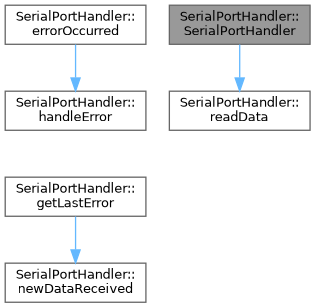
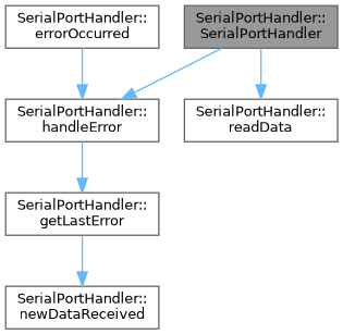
  digraph {
    rankdir=TB
    node [color=grey40 fillcolor=white fontname=Helvetica fontsize=10 shape=box style=filled]
    edge [color=steelblue1 fontname=Helvetica fontsize=10 labelfontname=Helvetica labelfontsize=10 style=solid]
    n1 [color=gray40 fillcolor=grey60 fontcolor=black height=0.2 label="SerialPortHandler::\lSerialPortHandler" width=0.4]
    n2 [height=0.2 label="SerialPortHandler::\lhandleError" width=0.4]
    n3 [height=0.2 label="SerialPortHandler::\lreadData" width=0.4]
    n4 [height=0.2 label="SerialPortHandler::\lgetLastError" width=0.4]
    n5 [height=0.2 label="SerialPortHandler::\lerrorOccurred" width=0.4]
    n6 [height=0.2 label="SerialPortHandler::\lnewDataReceived" width=0.4]
+   n1 -> n2
    n1 -> n3
+   n2 -> n4
    n4 -> n6
    n5 -> n2
  }
